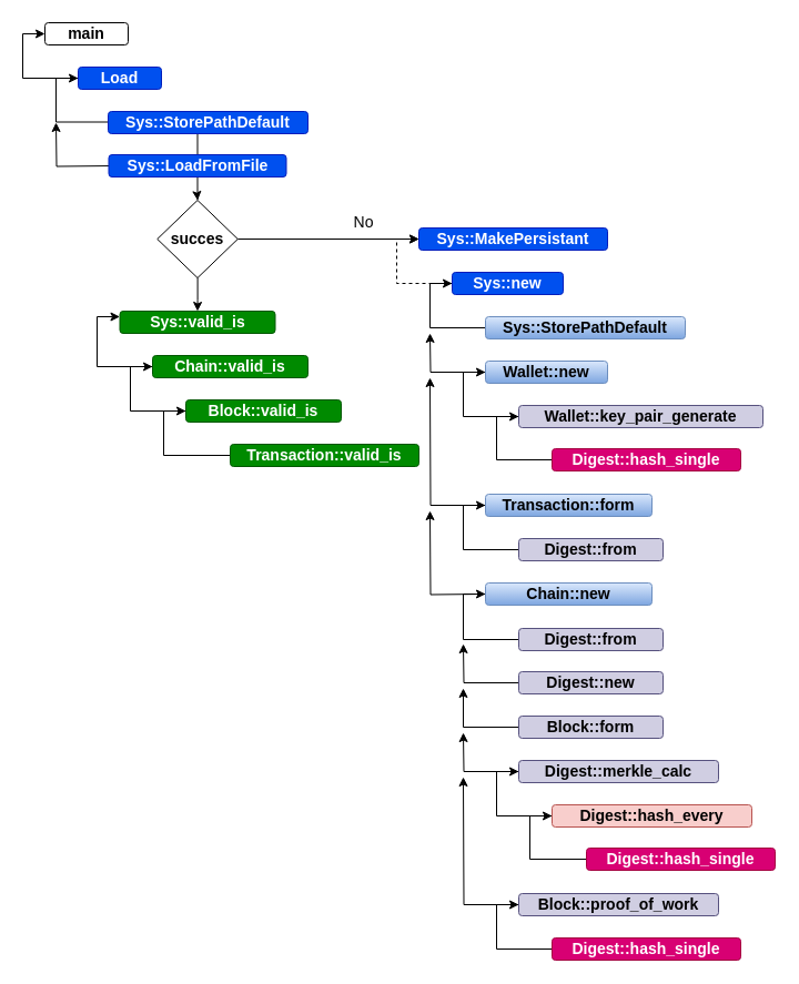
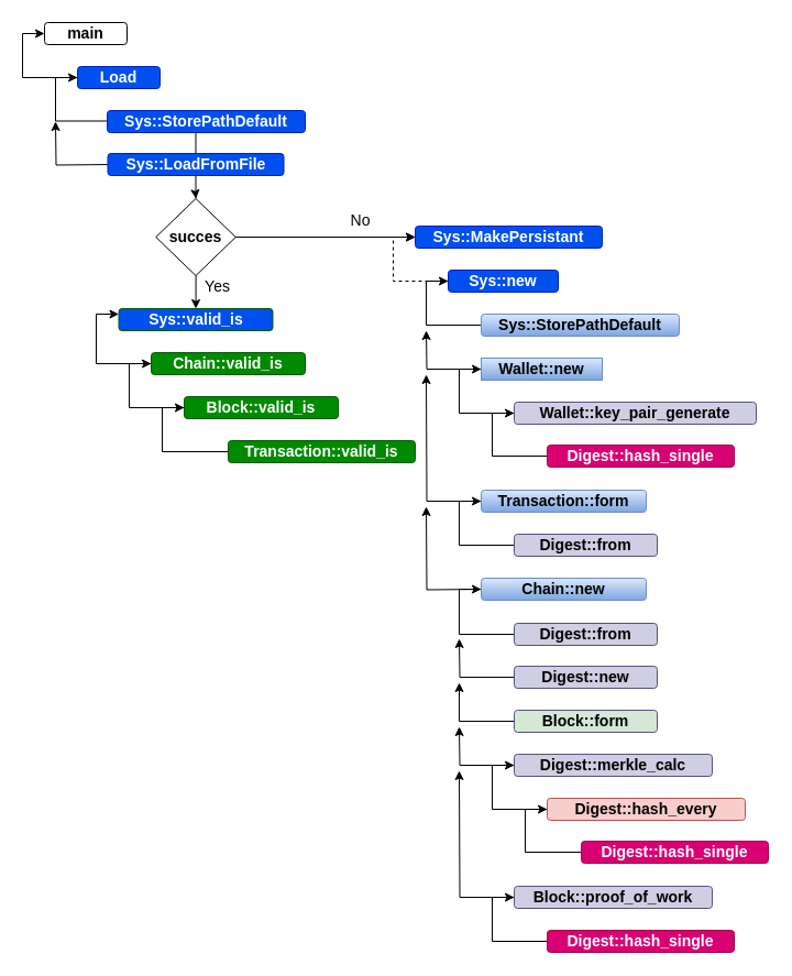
  <mxCell id="0" />
  <mxCell id="1" parent="0" />
  <mxCell id="2" value="&lt;font style=&quot;font-size: 14px&quot;&gt;&lt;b&gt;main&lt;/b&gt;&lt;/font&gt;" style="rounded=1;whiteSpace=wrap;html=1;" parent="1" vertex="1"><mxGeometry x="40" y="20" width="75" height="20" as="geometry" /></mxCell>
  <mxCell id="3" style="edgeStyle=orthogonalEdgeStyle;rounded=0;orthogonalLoop=1;jettySize=auto;html=1;entryX=0;entryY=0.5;entryDx=0;entryDy=0;fontSize=14;" parent="1" source="4" target="2" edge="1"><mxGeometry relative="1" as="geometry"><Array as="points"><mxPoint x="20" y="70" /><mxPoint x="20" y="30" /></Array></mxGeometry></mxCell>
  <mxCell id="4" value="&lt;font style=&quot;font-size: 14px&quot;&gt;&lt;b&gt;Load&lt;/b&gt;&lt;/font&gt;" style="rounded=1;whiteSpace=wrap;html=1;fillColor=#0050ef;fontColor=#ffffff;strokeColor=#001DBC;" parent="1" vertex="1"><mxGeometry x="70" y="60" width="75" height="20" as="geometry" /></mxCell>
  <mxCell id="5" style="edgeStyle=orthogonalEdgeStyle;rounded=0;orthogonalLoop=1;jettySize=auto;html=1;entryX=0;entryY=0.5;entryDx=0;entryDy=0;fontSize=14;" parent="1" source="6" target="35" edge="1"><mxGeometry relative="1" as="geometry"><Array as="points"><mxPoint x="387" y="295" /><mxPoint x="387" y="255" /></Array></mxGeometry></mxCell>
  <mxCell id="6" value="Sys::StorePathDefault" style="rounded=1;whiteSpace=wrap;html=1;fontSize=14;fontStyle=1;fillColor=#dae8fc;strokeColor=#6c8ebf;gradientColor=#7ea6e0;" parent="1" vertex="1"><mxGeometry x="437" y="285" width="180" height="20" as="geometry" /></mxCell>
  <mxCell id="7" style="edgeStyle=orthogonalEdgeStyle;rounded=0;orthogonalLoop=1;jettySize=auto;html=1;entryX=0;entryY=0.5;entryDx=0;entryDy=0;fontSize=14;" parent="1" source="10" target="4" edge="1"><mxGeometry relative="1" as="geometry" /></mxCell>
  <mxCell id="8" style="edgeStyle=orthogonalEdgeStyle;rounded=0;orthogonalLoop=1;jettySize=auto;html=1;fontSize=14;" parent="1" edge="1"><mxGeometry relative="1" as="geometry"><mxPoint x="50" y="110" as="targetPoint" /><mxPoint x="100.5" y="149.029" as="sourcePoint" /></mxGeometry></mxCell>
  <mxCell id="9" style="edgeStyle=orthogonalEdgeStyle;rounded=0;orthogonalLoop=1;jettySize=auto;html=1;fontSize=14;" parent="1" source="10" target="14" edge="1"><mxGeometry relative="1" as="geometry" /></mxCell>
  <mxCell id="10" value="Sys::LoadFromFile" style="rounded=1;whiteSpace=wrap;html=1;fontSize=14;fontStyle=1;fillColor=#0050ef;strokeColor=#001DBC;fontColor=#ffffff;" parent="1" vertex="1"><mxGeometry x="97.5" y="139" width="160" height="20" as="geometry" /></mxCell>
  <mxCell id="11" value="Sys::MakePersistant" style="rounded=1;whiteSpace=wrap;html=1;fontSize=14;fontStyle=1;fillColor=#0050ef;fontColor=#ffffff;strokeColor=#001DBC;" parent="1" vertex="1"><mxGeometry x="377" y="205" width="170" height="20" as="geometry" /></mxCell>
  <mxCell id="12" style="edgeStyle=orthogonalEdgeStyle;rounded=0;orthogonalLoop=1;jettySize=auto;html=1;entryX=0;entryY=0.5;entryDx=0;entryDy=0;fontSize=14;" parent="1" source="14" target="11" edge="1"><mxGeometry relative="1" as="geometry" /></mxCell>
  <mxCell id="13" style="edgeStyle=orthogonalEdgeStyle;rounded=0;orthogonalLoop=1;jettySize=auto;html=1;entryX=0.5;entryY=0;entryDx=0;entryDy=0;fontSize=14;" parent="1" source="14" target="15" edge="1"><mxGeometry relative="1" as="geometry" /></mxCell>
  <mxCell id="14" value="&lt;b&gt;succes&lt;/b&gt;" style="rhombus;whiteSpace=wrap;html=1;fontSize=14;" parent="1" vertex="1"><mxGeometry x="141.25" y="180" width="72.5" height="70" as="geometry" /></mxCell>
- <mxCell id="15" value="Sys::valid_is" style="rounded=1;whiteSpace=wrap;html=1;fontSize=14;fontStyle=1;fillColor=#008a00;fontColor=#ffffff;strokeColor=#005700;" parent="1" vertex="1"><mxGeometry x="107.5" y="280" width="140" height="20" as="geometry" /></mxCell>
+ <mxCell id="15" value="Sys::valid_is" style="rounded=1;whiteSpace=wrap;html=1;fontSize=14;fontStyle=1;fillColor=#0050ef;fontColor=#ffffff;strokeColor=#005700;" parent="1" vertex="1"><mxGeometry x="107.5" y="280" width="140" height="20" as="geometry" /></mxCell>
  <mxCell id="16" style="edgeStyle=orthogonalEdgeStyle;rounded=0;orthogonalLoop=1;jettySize=auto;html=1;entryX=0;entryY=0.25;entryDx=0;entryDy=0;fontSize=14;" parent="1" source="17" target="15" edge="1"><mxGeometry relative="1" as="geometry"><Array as="points"><mxPoint x="87" y="330" /><mxPoint x="87" y="285" /></Array></mxGeometry></mxCell>
  <mxCell id="17" value="Chain::valid_is" style="rounded=1;whiteSpace=wrap;html=1;fontSize=14;fontStyle=1;fillColor=#008a00;fontColor=#ffffff;strokeColor=#005700;" parent="1" vertex="1"><mxGeometry x="137" y="320" width="140" height="20" as="geometry" /></mxCell>
  <mxCell id="18" style="edgeStyle=orthogonalEdgeStyle;rounded=0;orthogonalLoop=1;jettySize=auto;html=1;entryX=0;entryY=0.5;entryDx=0;entryDy=0;fontSize=14;" parent="1" source="19" target="17" edge="1"><mxGeometry relative="1" as="geometry"><Array as="points"><mxPoint x="117" y="370" /><mxPoint x="117" y="330" /></Array></mxGeometry></mxCell>
  <mxCell id="19" value="Block::valid_is" style="rounded=1;whiteSpace=wrap;html=1;fontSize=14;fontStyle=1;fillColor=#008a00;fontColor=#ffffff;strokeColor=#005700;" parent="1" vertex="1"><mxGeometry x="167" y="360" width="140" height="20" as="geometry" /></mxCell>
  <mxCell id="20" style="edgeStyle=orthogonalEdgeStyle;rounded=0;orthogonalLoop=1;jettySize=auto;html=1;entryX=0;entryY=0.5;entryDx=0;entryDy=0;fontSize=14;" parent="1" source="21" target="19" edge="1"><mxGeometry relative="1" as="geometry"><Array as="points"><mxPoint x="147" y="410" /><mxPoint x="147" y="370" /></Array></mxGeometry></mxCell>
  <mxCell id="21" value="Transaction::valid_is" style="rounded=1;whiteSpace=wrap;html=1;fontSize=14;fontStyle=1;fillColor=#008a00;fontColor=#ffffff;strokeColor=#005700;" parent="1" vertex="1"><mxGeometry x="207" y="400" width="170" height="20" as="geometry" /></mxCell>
  <mxCell id="22" style="edgeStyle=orthogonalEdgeStyle;rounded=0;orthogonalLoop=1;jettySize=auto;html=1;fontSize=14;" parent="1" source="23" edge="1"><mxGeometry relative="1" as="geometry"><mxPoint x="387" y="300" as="targetPoint" /></mxGeometry></mxCell>
- <mxCell id="23" value="Wallet::new" style="rounded=1;whiteSpace=wrap;html=1;fontSize=14;fontStyle=1;fillColor=#dae8fc;strokeColor=#6c8ebf;gradientColor=#7ea6e0;" parent="1" vertex="1"><mxGeometry x="437" y="325" width="110" height="20" as="geometry" /></mxCell>
+ <mxCell id="23" value="Wallet::new" style="whiteSpace=wrap;html=1;fontSize=14;fontStyle=1;fillColor=#dae8fc;strokeColor=#6c8ebf;gradientColor=#7ea6e0;rounded=0;" parent="1" vertex="1"><mxGeometry x="437" y="325" width="110" height="20" as="geometry" /></mxCell>
  <mxCell id="24" style="edgeStyle=orthogonalEdgeStyle;rounded=0;orthogonalLoop=1;jettySize=auto;html=1;fontSize=14;" parent="1" source="25" edge="1"><mxGeometry relative="1" as="geometry"><mxPoint x="387" y="340" as="targetPoint" /></mxGeometry></mxCell>
  <mxCell id="25" value="Transaction::form" style="rounded=1;whiteSpace=wrap;html=1;fontSize=14;fontStyle=1;fillColor=#dae8fc;strokeColor=#6c8ebf;gradientColor=#7ea6e0;" parent="1" vertex="1"><mxGeometry x="437" y="445" width="150" height="20" as="geometry" /></mxCell>
  <mxCell id="26" style="edgeStyle=orthogonalEdgeStyle;rounded=0;orthogonalLoop=1;jettySize=auto;html=1;fontSize=14;" parent="1" edge="1"><mxGeometry relative="1" as="geometry"><mxPoint x="387" y="460" as="targetPoint" /><mxPoint x="437" y="535" as="sourcePoint" /></mxGeometry></mxCell>
  <mxCell id="27" value="Chain::new" style="rounded=1;whiteSpace=wrap;html=1;fontSize=14;fontStyle=1;fillColor=#dae8fc;strokeColor=#6c8ebf;gradientColor=#7ea6e0;" parent="1" vertex="1"><mxGeometry x="437" y="525" width="150" height="20" as="geometry" /></mxCell>
  <mxCell id="28" style="edgeStyle=orthogonalEdgeStyle;rounded=0;orthogonalLoop=1;jettySize=auto;html=1;entryX=0;entryY=0.5;entryDx=0;entryDy=0;fontSize=14;" parent="1" source="29" target="23" edge="1"><mxGeometry relative="1" as="geometry"><Array as="points"><mxPoint x="417" y="375" /><mxPoint x="417" y="335" /></Array></mxGeometry></mxCell>
  <mxCell id="29" value="&lt;div&gt;Wallet::key_pair_generate&lt;/div&gt;" style="rounded=1;whiteSpace=wrap;html=1;fontSize=14;fontStyle=1;fillColor=#d0cee2;strokeColor=#56517e;" parent="1" vertex="1"><mxGeometry x="467" y="365" width="220" height="20" as="geometry" /></mxCell>
  <mxCell id="30" style="edgeStyle=orthogonalEdgeStyle;rounded=0;orthogonalLoop=1;jettySize=auto;html=1;entryX=0;entryY=0.5;entryDx=0;entryDy=0;fontSize=14;" parent="1" source="31" target="25" edge="1"><mxGeometry relative="1" as="geometry"><Array as="points"><mxPoint x="417" y="495" /><mxPoint x="417" y="455" /></Array></mxGeometry></mxCell>
  <mxCell id="31" value="Digest::from" style="rounded=1;whiteSpace=wrap;html=1;fontSize=14;fontStyle=1;fillColor=#d0cee2;strokeColor=#56517e;" parent="1" vertex="1"><mxGeometry x="467" y="485" width="130" height="20" as="geometry" /></mxCell>
  <mxCell id="32" style="edgeStyle=orthogonalEdgeStyle;rounded=0;orthogonalLoop=1;jettySize=auto;html=1;entryX=0;entryY=0.5;entryDx=0;entryDy=0;fontSize=14;" parent="1" source="33" target="29" edge="1"><mxGeometry relative="1" as="geometry"><Array as="points"><mxPoint x="447" y="414" /><mxPoint x="447" y="375" /></Array></mxGeometry></mxCell>
  <mxCell id="33" value="Digest::hash_single" style="rounded=1;whiteSpace=wrap;html=1;fontSize=14;fontStyle=1;fillColor=#d80073;strokeColor=#A50040;fontColor=#ffffff;" parent="1" vertex="1"><mxGeometry x="497" y="404" width="170" height="20" as="geometry" /></mxCell>
  <mxCell id="34" style="edgeStyle=orthogonalEdgeStyle;rounded=0;orthogonalLoop=1;jettySize=auto;html=1;entryX=0;entryY=0.5;entryDx=0;entryDy=0;fontSize=14;dashed=1;" parent="1" source="35" target="11" edge="1"><mxGeometry relative="1" as="geometry"><Array as="points"><mxPoint x="357" y="255" /><mxPoint x="357" y="215" /></Array></mxGeometry></mxCell>
  <mxCell id="35" value="Sys::new" style="rounded=1;whiteSpace=wrap;html=1;fontSize=14;fontStyle=1;fillColor=#0050ef;fontColor=#ffffff;strokeColor=#001DBC;" parent="1" vertex="1"><mxGeometry x="407" y="245" width="100" height="20" as="geometry" /></mxCell>
  <mxCell id="36" style="edgeStyle=orthogonalEdgeStyle;rounded=0;orthogonalLoop=1;jettySize=auto;html=1;fontSize=14;entryX=0;entryY=0.5;entryDx=0;entryDy=0;" parent="1" source="37" target="27" edge="1"><mxGeometry relative="1" as="geometry"><mxPoint x="427" y="530" as="targetPoint" /><Array as="points"><mxPoint x="417" y="576" /><mxPoint x="417" y="535" /></Array></mxGeometry></mxCell>
  <mxCell id="37" value="Digest::from" style="rounded=1;whiteSpace=wrap;html=1;fontSize=14;fontStyle=1;fillColor=#d0cee2;strokeColor=#56517e;" parent="1" vertex="1"><mxGeometry x="467" y="566" width="130" height="20" as="geometry" /></mxCell>
  <mxCell id="38" style="edgeStyle=orthogonalEdgeStyle;rounded=0;orthogonalLoop=1;jettySize=auto;html=1;fontSize=14;" parent="1" source="39" edge="1"><mxGeometry relative="1" as="geometry"><mxPoint x="417" y="580" as="targetPoint" /></mxGeometry></mxCell>
  <mxCell id="39" value="Digest::new" style="rounded=1;whiteSpace=wrap;html=1;fontSize=14;fontStyle=1;fillColor=#d0cee2;strokeColor=#56517e;" parent="1" vertex="1"><mxGeometry x="467" y="605" width="130" height="20" as="geometry" /></mxCell>
  <mxCell id="40" style="edgeStyle=orthogonalEdgeStyle;rounded=0;orthogonalLoop=1;jettySize=auto;html=1;fontSize=14;" parent="1" source="41" edge="1"><mxGeometry relative="1" as="geometry"><mxPoint x="417" y="620" as="targetPoint" /><Array as="points"><mxPoint x="417" y="655" /></Array></mxGeometry></mxCell>
- <mxCell id="41" value="Block::form" style="rounded=1;whiteSpace=wrap;html=1;fontSize=14;fontStyle=1;fillColor=#d0cee2;strokeColor=#56517e;" parent="1" vertex="1"><mxGeometry x="467" y="645" width="130" height="20" as="geometry" /></mxCell>
+ <mxCell id="41" value="Block::form" style="rounded=1;whiteSpace=wrap;html=1;fontSize=14;fontStyle=1;fillColor=#d5e8d4;strokeColor=#56517e;" parent="1" vertex="1"><mxGeometry x="467" y="645" width="130" height="20" as="geometry" /></mxCell>
  <mxCell id="42" style="edgeStyle=orthogonalEdgeStyle;rounded=0;orthogonalLoop=1;jettySize=auto;html=1;fontSize=14;" parent="1" source="43" edge="1"><mxGeometry relative="1" as="geometry"><mxPoint x="417" y="660" as="targetPoint" /></mxGeometry></mxCell>
  <mxCell id="43" value="Digest::merkle_calc" style="rounded=1;whiteSpace=wrap;html=1;fontSize=14;fontStyle=1;fillColor=#d0cee2;strokeColor=#56517e;" parent="1" vertex="1"><mxGeometry x="467" y="685" width="180" height="20" as="geometry" /></mxCell>
  <mxCell id="44" style="edgeStyle=orthogonalEdgeStyle;rounded=0;orthogonalLoop=1;jettySize=auto;html=1;entryX=0;entryY=0.5;entryDx=0;entryDy=0;fontSize=14;" parent="1" source="45" target="43" edge="1"><mxGeometry relative="1" as="geometry"><Array as="points"><mxPoint x="447" y="735" /><mxPoint x="447" y="695" /></Array></mxGeometry></mxCell>
  <mxCell id="45" value="Digest::hash_every" style="rounded=1;whiteSpace=wrap;html=1;fontSize=14;fontStyle=1;fillColor=#f8cecc;strokeColor=#b85450;" parent="1" vertex="1"><mxGeometry x="497" y="725" width="180" height="20" as="geometry" /></mxCell>
  <mxCell id="46" style="edgeStyle=orthogonalEdgeStyle;rounded=0;orthogonalLoop=1;jettySize=auto;html=1;entryX=0;entryY=0.5;entryDx=0;entryDy=0;fontSize=14;" parent="1" source="47" target="45" edge="1"><mxGeometry relative="1" as="geometry"><Array as="points"><mxPoint x="477" y="774" /><mxPoint x="477" y="735" /></Array></mxGeometry></mxCell>
  <mxCell id="47" value="Digest::hash_single" style="rounded=1;whiteSpace=wrap;html=1;fontSize=14;fontStyle=1;fillColor=#d80073;strokeColor=#A50040;fontColor=#ffffff;" parent="1" vertex="1"><mxGeometry x="528" y="764" width="170" height="20" as="geometry" /></mxCell>
  <mxCell id="48" style="edgeStyle=orthogonalEdgeStyle;rounded=0;orthogonalLoop=1;jettySize=auto;html=1;fontSize=14;" parent="1" source="49" edge="1"><mxGeometry relative="1" as="geometry"><mxPoint x="417" y="700" as="targetPoint" /></mxGeometry></mxCell>
  <mxCell id="49" value="Block::proof_of_work" style="rounded=1;whiteSpace=wrap;html=1;fontSize=14;fontStyle=1;fillColor=#d0cee2;strokeColor=#56517e;" parent="1" vertex="1"><mxGeometry x="467" y="805" width="180" height="20" as="geometry" /></mxCell>
  <mxCell id="50" style="edgeStyle=orthogonalEdgeStyle;rounded=0;orthogonalLoop=1;jettySize=auto;html=1;entryX=0;entryY=0.5;entryDx=0;entryDy=0;fontSize=14;" parent="1" source="51" target="49" edge="1"><mxGeometry relative="1" as="geometry"><Array as="points"><mxPoint x="447" y="855" /><mxPoint x="447" y="815" /></Array></mxGeometry></mxCell>
  <mxCell id="51" value="Digest::hash_single" style="rounded=1;whiteSpace=wrap;html=1;fontSize=14;fontStyle=1;fillColor=#d80073;fontColor=#ffffff;strokeColor=#A50040;" parent="1" vertex="1"><mxGeometry x="497" y="845" width="170" height="20" as="geometry" /></mxCell>
  <mxCell id="52" value="Sys::StorePathDefault" style="rounded=1;whiteSpace=wrap;html=1;fontSize=14;fontStyle=1;fillColor=#0050ef;strokeColor=#001DBC;fontColor=#ffffff;" parent="1" vertex="1"><mxGeometry x="97" y="100" width="180" height="20" as="geometry" /></mxCell>
  <mxCell id="53" value="No" style="text;html=1;align=center;verticalAlign=middle;resizable=0;points=[];autosize=1;strokeColor=none;fillColor=none;fontSize=14;" parent="1" vertex="1"><mxGeometry x="307" y="190" width="40" height="20" as="geometry" /></mxCell>
+ <mxCell id="54" value="Yes" style="text;html=1;align=center;verticalAlign=middle;resizable=0;points=[];autosize=1;strokeColor=none;fillColor=none;fontSize=14;" parent="1" vertex="1"><mxGeometry x="177" y="250" width="40" height="20" as="geometry" /></mxCell>
